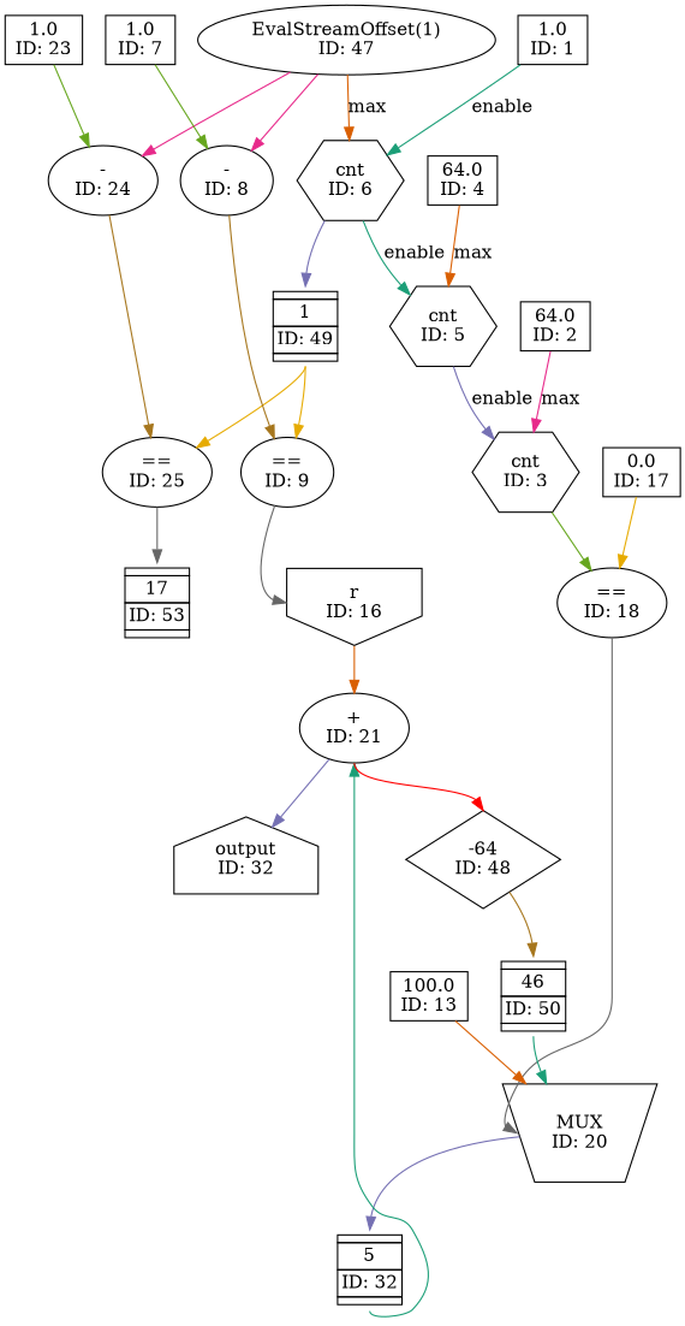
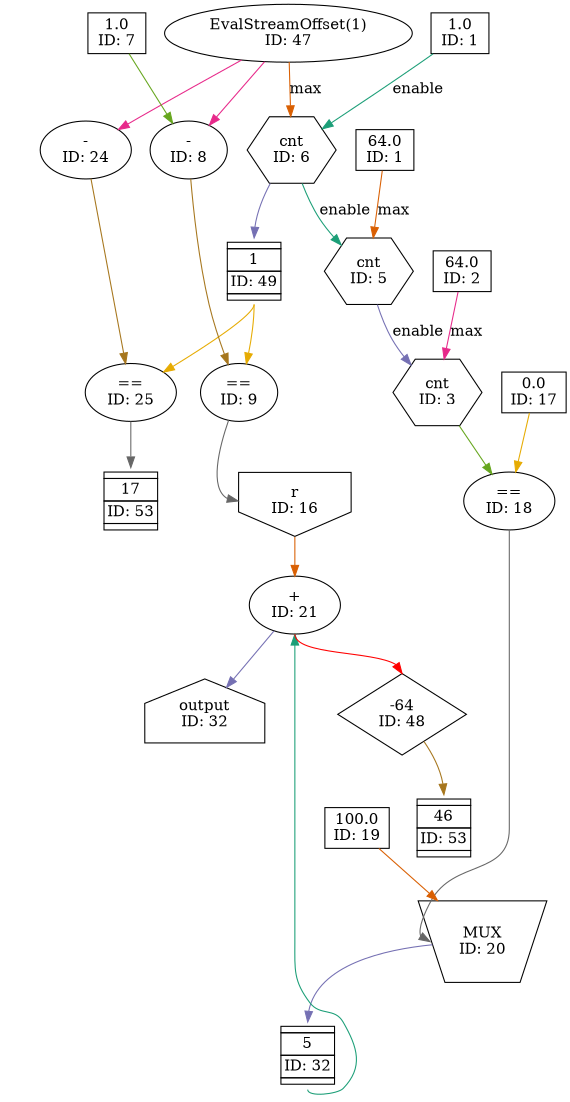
  digraph {
    edge [color="/dark28/1" photon_data="EDGE,SrcNode:47,SrcNodePort:output"]
    n1 [label="1.0\nID: 1" shape=box]
    n2 [label="cnt\nID: 6" shape=hexagon]
    n3 [label=<<TABLE BORDER="0" CELLSPACING="0" CELLBORDER="1"> <TR><TD></TD></TR><TR><TD>1</TD></TR><TR><TD>ID: 49</TD></TR> <TR><TD></TD></TR> </TABLE>> shape=plaintext]
    n4 [label="cnt\nID: 5" shape=hexagon]
    n5 [label="EvalStreamOffset(1)\nID: 47"]
    n6 [label="-\nID: 24"]
    n7 [label="-\nID: 8"]
    n8 [label="==\nID: 25"]
    n9 [label="==\nID: 9"]
    n10 [label="cnt\nID: 3" shape=hexagon]
    n11 [label=<<TABLE BORDER="0" CELLSPACING="0" CELLBORDER="1"> <TR><TD></TD></TR><TR><TD>17</TD></TR><TR><TD>ID: 53</TD></TR> <TR><TD></TD></TR> </TABLE>> shape=plaintext]
    n12 [label="r\nID: 16" shape=invhouse]
-   n13 [label="1.0\nID: 23" shape=box]
-   n14 [label="64.0\nID: 4" shape=box]
+   n14 [label="64.0\nID: 1" shape=box]
    n15 [label="==\nID: 18"]
    n16 [label="64.0\nID: 2" shape=box]
    n17 [height=0.5 label="MUX\nID: 20" shape=invtrapezium]
    n18 [label="0.0\nID: 17" shape=box]
    n19 [label=<<TABLE BORDER="0" CELLSPACING="0" CELLBORDER="1"> <TR><TD></TD></TR><TR><TD>5</TD></TR><TR><TD>ID: 32</TD></TR> <TR><TD></TD></TR> </TABLE>> shape=plaintext]
    n20 [label="-64\nID: 48" shape=diamond]
-   n21 [label=<<TABLE BORDER="0" CELLSPACING="0" CELLBORDER="1"> <TR><TD></TD></TR><TR><TD>46</TD></TR><TR><TD>ID: 50</TD></TR> <TR><TD></TD></TR> </TABLE>> shape=plaintext]
-   n22 [label="100.0\nID: 13" shape=box]
+   n21 [label=<<TABLE BORDER="0" CELLSPACING="0" CELLBORDER="1"> <TR><TD></TD></TR><TR><TD>46</TD></TR><TR><TD>ID: 53</TD></TR> <TR><TD></TD></TR> </TABLE>> shape=plaintext]
+   n22 [label="100.0\nID: 19" shape=box]
    n23 [label="+\nID: 21"]
    n24 [label="output\nID: 32" shape=house]
    n25 [label="1.0\nID: 7" shape=box]
    n1 -> n2 [label=enable photon_data="EDGE,SrcNode:1,SrcNodePort:value"]
    n2 -> n3 [color="/dark28/3" headport=n photon_data="EDGE,SrcNode:6,SrcNodePort:count"]
    n2 -> n4 [label=enable photon_data="EDGE,SrcNode:6,SrcNodePort:wrap"]
    n3 -> n8 [color="/dark28/6" photon_data="EDGE,SrcNode:49,SrcNodePort:output" tailport=s]
    n3 -> n9 [color="/dark28/6" photon_data="EDGE,SrcNode:49,SrcNodePort:output" tailport=s]
    n4 -> n10 [color="/dark28/3" label=enable photon_data="EDGE,SrcNode:5,SrcNodePort:wrap"]
    n5 -> n2 [color="/dark28/2" label=max]
    n5 -> n6 [color="/dark28/4"]
    n5 -> n7 [color="/dark28/4"]
    n6 -> n8 [color="/dark28/7" photon_data="EDGE,SrcNode:24,SrcNodePort:result"]
    n7 -> n9 [color="/dark28/7" photon_data="EDGE,SrcNode:8,SrcNodePort:result"]
    n8 -> n11 [color="/dark28/8" photon_data=""]
    n9 -> n12 [color="/dark28/8" headport=w photon_data=""]
    n10 -> n15 [color="/dark28/5" photon_data="EDGE,SrcNode:3,SrcNodePort:count"]
    n12 -> n23 [color="/dark28/2" photon_data="EDGE,SrcNode:16,SrcNodePort:data"]
-   n13 -> n6 [color="/dark28/5" photon_data="EDGE,SrcNode:23,SrcNodePort:value"]
    n14 -> n4 [color="/dark28/2" label=max photon_data="EDGE,SrcNode:4,SrcNodePort:value"]
    n15 -> n17 [color="/dark28/8" headport=w photon_data="EDGE,SrcNode:18,SrcNodePort:result"]
    n16 -> n10 [color="/dark28/4" label=max photon_data="EDGE,SrcNode:2,SrcNodePort:value"]
    n17 -> n19 [color="/dark28/3" headport=n photon_data="EDGE,SrcNode:20,SrcNodePort:result"]
    n18 -> n15 [color="/dark28/6" photon_data="EDGE,SrcNode:17,SrcNodePort:value"]
    n19 -> n23 [photon_data="EDGE,SrcNode:52,SrcNodePort:output" tailport=s]
    n20 -> n21 [color="/dark28/7" headport=n photon_data="EDGE,SrcNode:48,SrcNodePort:output"]
-   n21 -> n17 [photon_data="EDGE,SrcNode:50,SrcNodePort:output" tailport=s]
    n22 -> n17 [color="/dark28/2" photon_data="EDGE,SrcNode:19,SrcNodePort:value"]
    n23 -> n20 [color=red headport=n photon_data="EDGE,SrcNode:21,SrcNodePort:result" tailport=s]
    n23 -> n24 [color="/dark28/3" photon_data="EDGE,SrcNode:21,SrcNodePort:result"]
    n25 -> n7 [color="/dark28/5" photon_data="EDGE,SrcNode:7,SrcNodePort:value"]
  }
